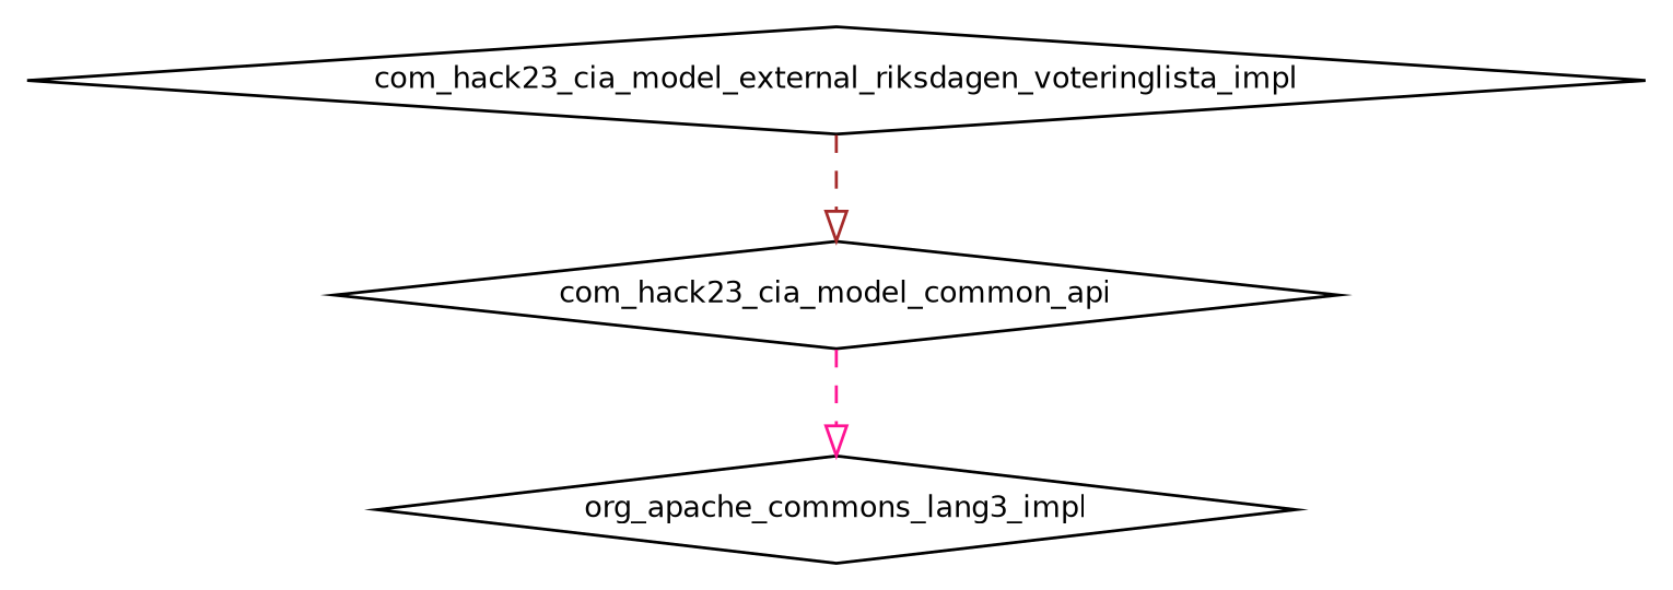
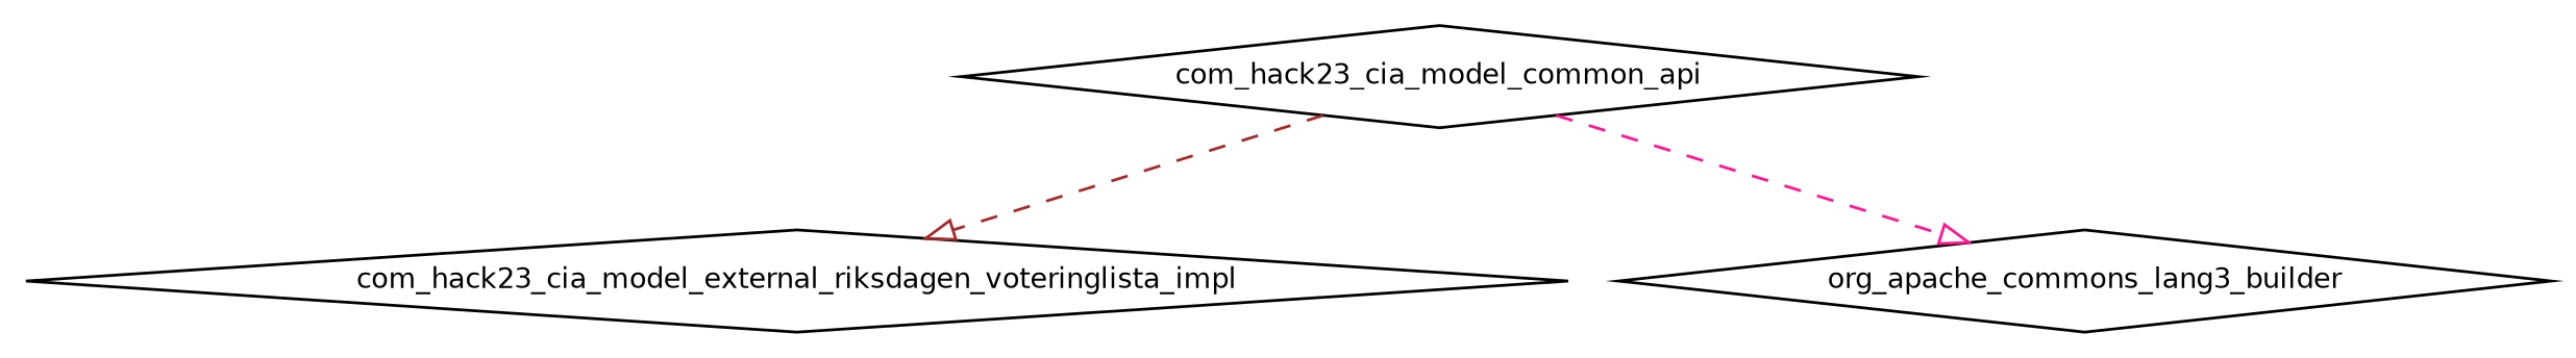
  digraph {
    fontname="DejaVu Sans"
    node [fontname="DejaVu Sans" fontsize=10.0 shape=diamond]
    edge [arrowhead=onormal fontname="DejaVu Sans" style=dashed]
    com_hack23_cia_model_external_riksdagen_voteringlista_impl
    com_hack23_cia_model_common_api
-   org_apache_commons_lang3_builder [label=org_apache_commons_lang3_impl]
-   com_hack23_cia_model_external_riksdagen_voteringlista_impl -> com_hack23_cia_model_common_api [color=brown]
+   org_apache_commons_lang3_builder
+   com_hack23_cia_model_common_api -> com_hack23_cia_model_external_riksdagen_voteringlista_impl [color=brown]
    com_hack23_cia_model_common_api -> org_apache_commons_lang3_builder [color=deeppink]
  }
